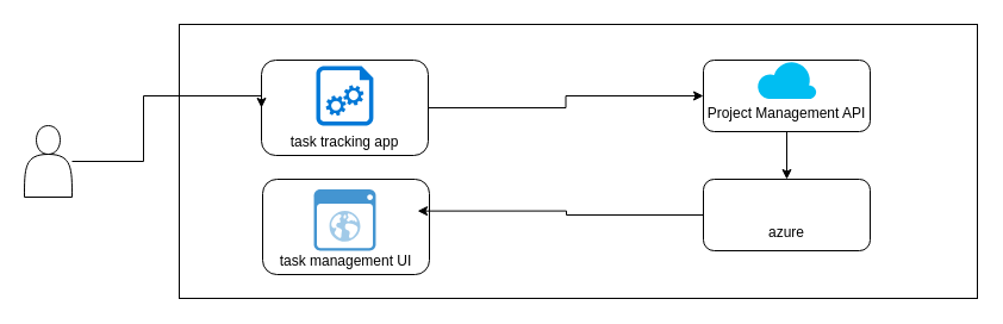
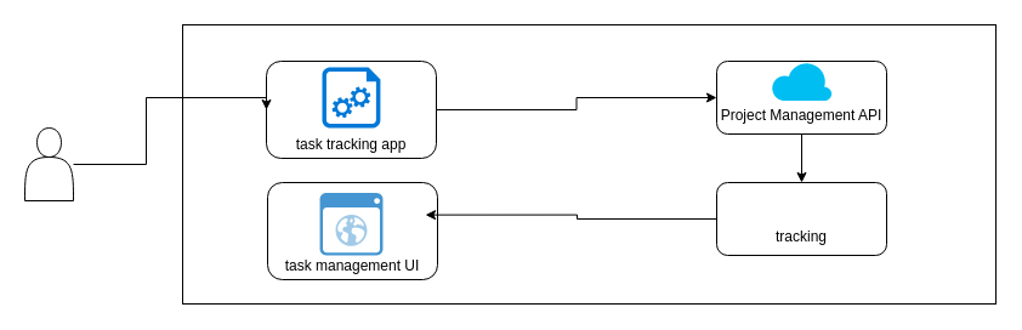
  <mxCell id="0" />
  <mxCell id="1" parent="0" />
  <mxCell id="2" value="" style="rounded=0;whiteSpace=wrap;html=1;" vertex="1" parent="1"><mxGeometry x="150" y="20" width="670" height="230" as="geometry" /></mxCell>
  <mxCell id="3" style="edgeStyle=orthogonalEdgeStyle;rounded=0;orthogonalLoop=1;jettySize=auto;html=1;exitX=1;exitY=0.5;exitDx=0;exitDy=0;" edge="1" parent="1" source="4" target="7"><mxGeometry relative="1" as="geometry" /></mxCell>
  <mxCell id="4" value="&lt;div&gt;&lt;br&gt;&lt;/div&gt;&lt;div&gt;&lt;br&gt;&lt;/div&gt;&lt;div&gt;&lt;br&gt;&lt;/div&gt;&lt;div&gt;&lt;br&gt;&lt;/div&gt;task tracking app" style="rounded=1;whiteSpace=wrap;html=1;" vertex="1" parent="1"><mxGeometry x="219" y="50" width="140" height="80" as="geometry" /></mxCell>
- <mxCell id="5" value="&lt;div&gt;&lt;br&gt;&lt;/div&gt;&lt;div&gt;&lt;br&gt;&lt;/div&gt;azure" style="rounded=1;whiteSpace=wrap;html=1;" vertex="1" parent="1"><mxGeometry x="590" y="150" width="140" height="60" as="geometry" /></mxCell>
+ <mxCell id="5" value="&lt;div&gt;&lt;br&gt;&lt;/div&gt;&lt;div&gt;&lt;br&gt;&lt;/div&gt;tracking" style="rounded=1;whiteSpace=wrap;html=1;" vertex="1" parent="1"><mxGeometry x="590" y="150" width="140" height="60" as="geometry" /></mxCell>
  <mxCell id="6" style="edgeStyle=orthogonalEdgeStyle;rounded=0;orthogonalLoop=1;jettySize=auto;html=1;exitX=0.5;exitY=1;exitDx=0;exitDy=0;" edge="1" parent="1" source="7" target="5"><mxGeometry relative="1" as="geometry" /></mxCell>
  <mxCell id="7" value="&lt;div&gt;&lt;br&gt;&lt;/div&gt;&lt;div&gt;&lt;br&gt;&lt;/div&gt;&lt;div&gt;&lt;span style=&quot;background-color: transparent; color: light-dark(rgb(0, 0, 0), rgb(255, 255, 255));&quot;&gt;Project Management API&lt;/span&gt;&lt;/div&gt;" style="rounded=1;whiteSpace=wrap;html=1;" vertex="1" parent="1"><mxGeometry x="590" y="50" width="140" height="60" as="geometry" /></mxCell>
  <mxCell id="8" value="&lt;div&gt;&lt;br&gt;&lt;/div&gt;&lt;div&gt;&lt;br&gt;&lt;/div&gt;&lt;div&gt;&lt;br&gt;&lt;/div&gt;&lt;div&gt;&lt;br&gt;&lt;/div&gt;task management UI" style="rounded=1;whiteSpace=wrap;html=1;" vertex="1" parent="1"><mxGeometry x="220" y="150" width="140" height="80" as="geometry" /></mxCell>
  <mxCell id="9" value="" style="edgeStyle=orthogonalEdgeStyle;rounded=0;orthogonalLoop=1;jettySize=auto;html=1;entryX=0;entryY=0.5;entryDx=0;entryDy=0;" edge="1" parent="1" source="10" target="4"><mxGeometry relative="1" as="geometry"><Array as="points"><mxPoint x="120" y="135" /><mxPoint x="120" y="80" /></Array></mxGeometry></mxCell>
  <mxCell id="10" value="" style="shape=actor;whiteSpace=wrap;html=1;" vertex="1" parent="1"><mxGeometry x="20" y="105" width="40" height="60" as="geometry" /></mxCell>
  <mxCell id="11" style="edgeStyle=orthogonalEdgeStyle;rounded=0;orthogonalLoop=1;jettySize=auto;html=1;exitX=0;exitY=0.5;exitDx=0;exitDy=0;entryX=0.929;entryY=0.333;entryDx=0;entryDy=0;entryPerimeter=0;" edge="1" parent="1" source="5" target="8"><mxGeometry relative="1" as="geometry" /></mxCell>
  <mxCell id="12" value="" style="verticalLabelPosition=bottom;html=1;verticalAlign=top;align=center;strokeColor=none;fillColor=#00BEF2;shape=mxgraph.azure.cloud;" vertex="1" parent="1"><mxGeometry x="635" y="50" width="50" height="32.5" as="geometry" /></mxCell>
  <mxCell id="13" value="" style="shadow=0;dashed=0;html=1;strokeColor=none;fillColor=#4495D1;labelPosition=center;verticalLabelPosition=bottom;verticalAlign=top;align=center;outlineConnect=0;shape=mxgraph.veeam.2d.web_ui;" vertex="1" parent="1"><mxGeometry x="263.05" y="158.6" width="51.9" height="51.4" as="geometry" /></mxCell>
  <mxCell id="14" value="" style="sketch=0;aspect=fixed;pointerEvents=1;shadow=0;dashed=0;html=1;strokeColor=none;labelPosition=center;verticalLabelPosition=bottom;verticalAlign=top;align=center;shape=mxgraph.azure.startup_task;fillColor=#0078D7;" vertex="1" parent="1"><mxGeometry x="265" y="55" width="48" height="50" as="geometry" /></mxCell>
